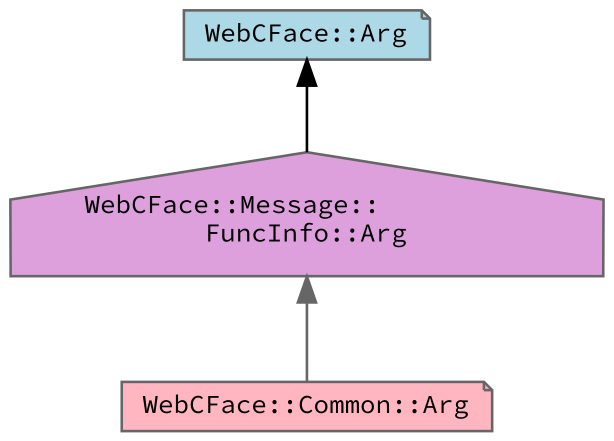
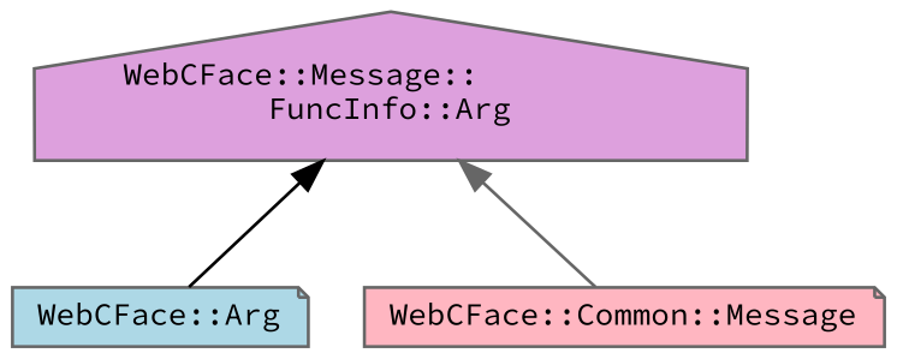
  digraph {
    fontname="Source Code Pro"
    rankdir=TB
    node [color=grey40 fontname="Source Code Pro" fontsize=10 shape=note style=filled]
    edge [dir=back fontname="Source Code Pro" fontsize=10 labelfontname=Helvetica labelfontsize=10 style=solid]
    n1 [fillcolor=lightblue height=0.2 label="WebCFace::Arg" width=0.4]
    n2 [fillcolor=plum height=0.2 label="WebCFace::Message::\lFuncInfo::Arg" shape=house width=0.4]
-   n3 [fillcolor=lightpink height=0.2 label="WebCFace::Common::Arg" width=0.4]
-   n1 -> n2 [color=black]
+   n3 [fillcolor=lightpink height=0.2 label="WebCFace::Common::Message" width=0.4]
+   n2 -> n1 [color=black]
    n2 -> n3 [color=gray40]
  }
